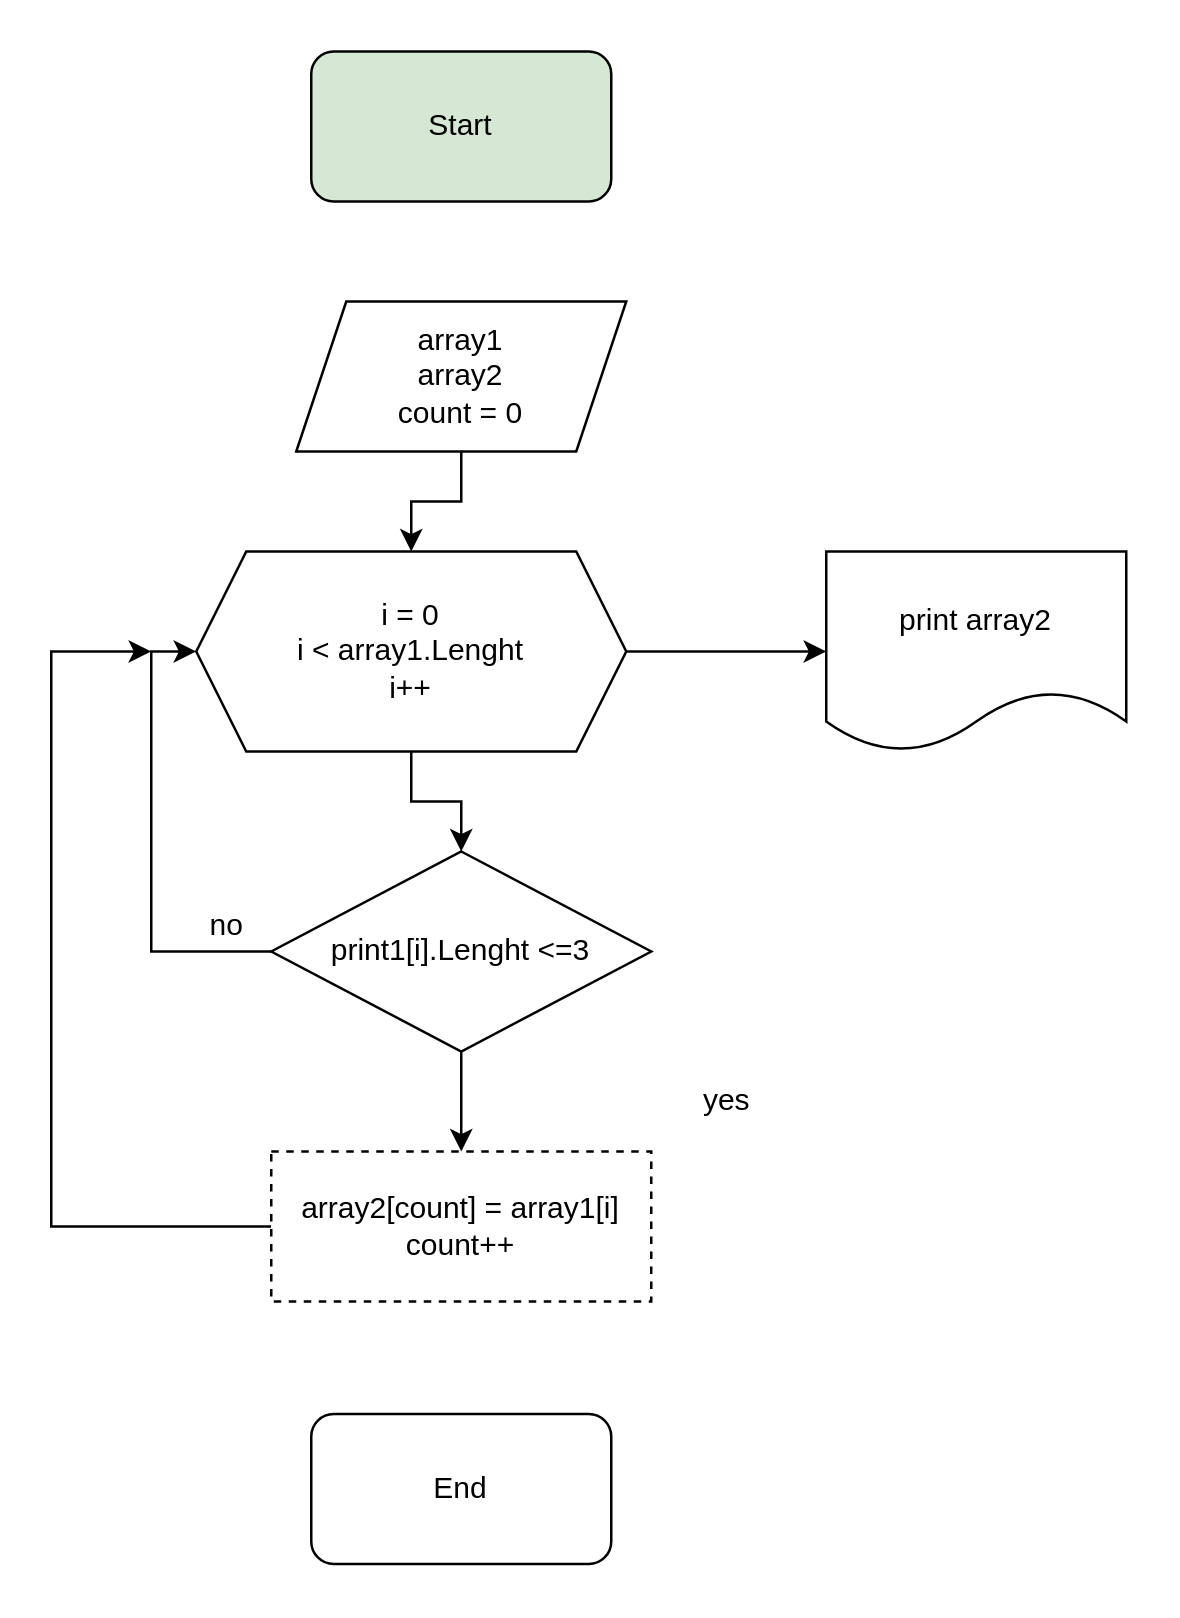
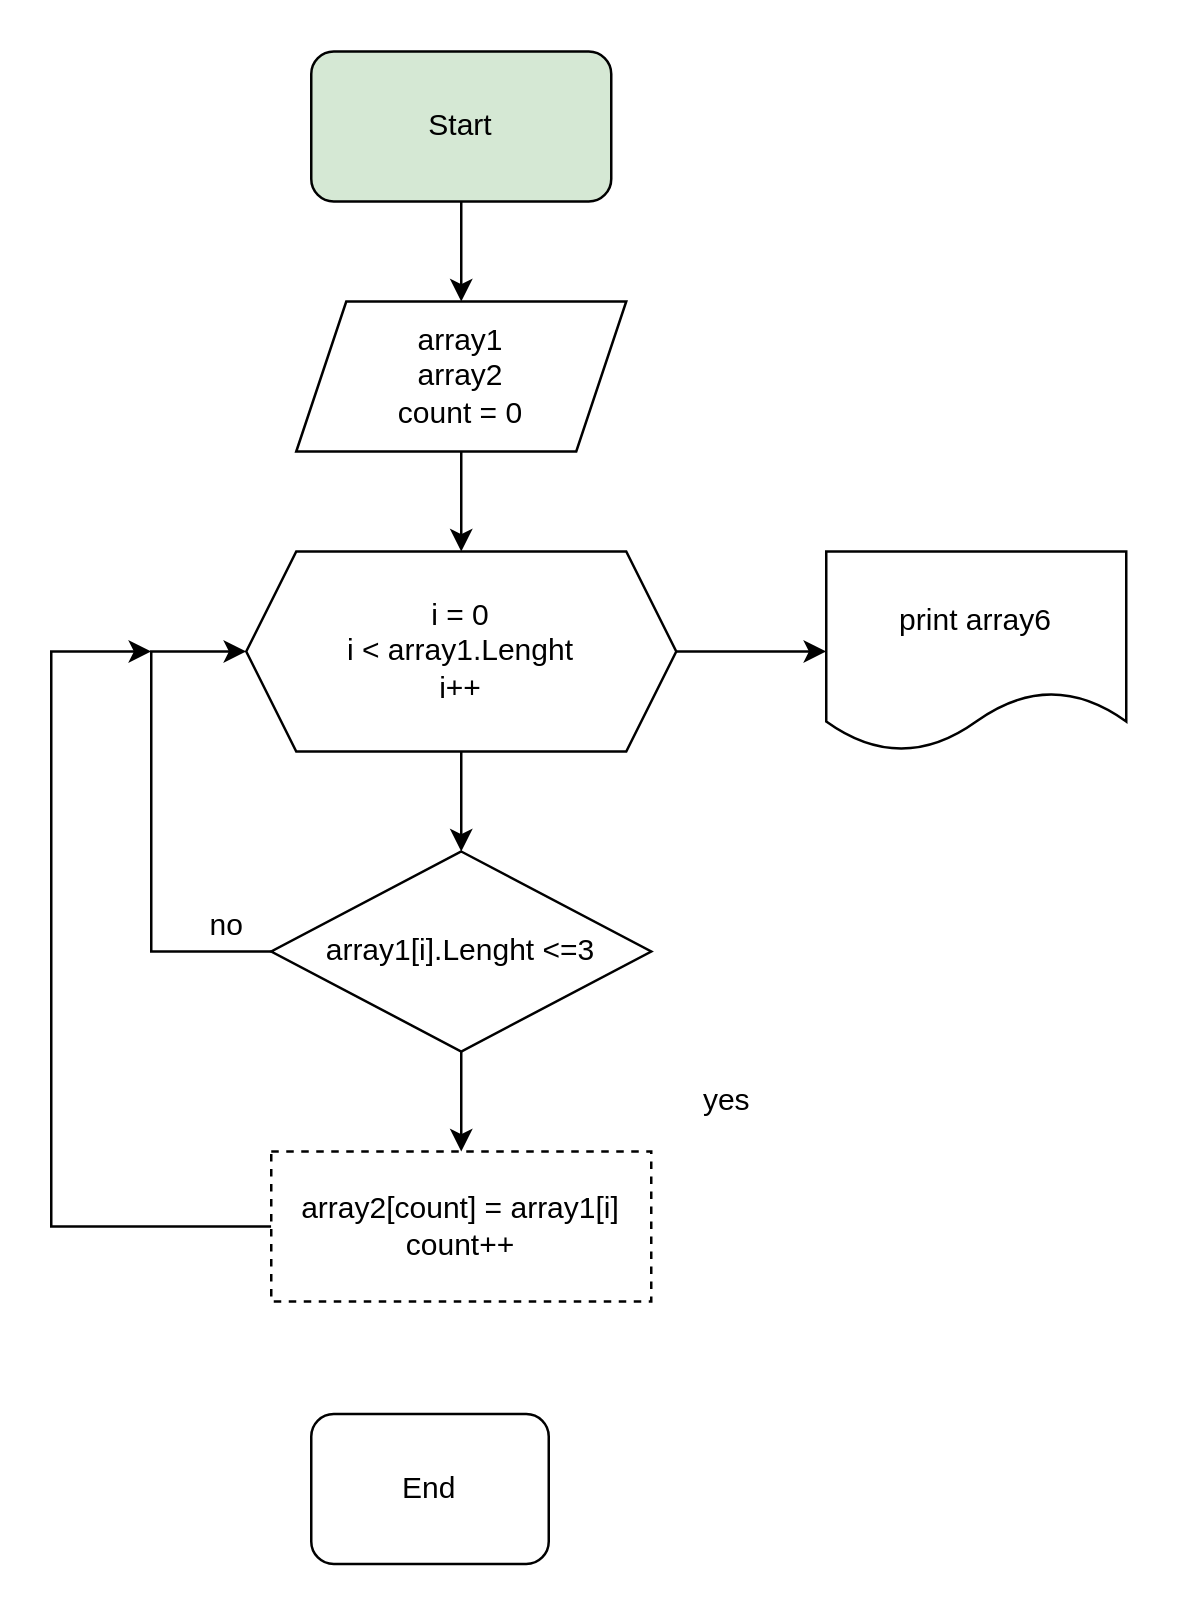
  <mxCell id="0" />
  <mxCell id="1" parent="0" />
+ <mxCell id="2" value="" style="edgeStyle=orthogonalEdgeStyle;rounded=0;orthogonalLoop=1;jettySize=auto;html=1;" edge="1" parent="1" source="3" target="7"><mxGeometry relative="1" as="geometry" /></mxCell>
  <mxCell id="3" value="Start" style="rounded=1;whiteSpace=wrap;html=1;fillColor=#d5e8d4;" vertex="1" parent="1"><mxGeometry x="124" y="20" width="120" height="60" as="geometry" /></mxCell>
  <mxCell id="4" style="edgeStyle=orthogonalEdgeStyle;rounded=0;orthogonalLoop=1;jettySize=auto;html=1;" edge="1" parent="1" source="5"><mxGeometry relative="1" as="geometry"><mxPoint x="60" y="260" as="targetPoint" /><Array as="points"><mxPoint x="20" y="490" /><mxPoint x="20" y="260" /></Array></mxGeometry></mxCell>
  <mxCell id="5" value="array2[count] = array1[i]&lt;br&gt;count++" style="rounded=0;whiteSpace=wrap;html=1;dashed=1;" vertex="1" parent="1"><mxGeometry x="108" y="460" width="152" height="60" as="geometry" /></mxCell>
  <mxCell id="6" value="" style="edgeStyle=orthogonalEdgeStyle;rounded=0;orthogonalLoop=1;jettySize=auto;html=1;" edge="1" parent="1" source="7" target="10"><mxGeometry relative="1" as="geometry" /></mxCell>
  <mxCell id="7" value="array1&lt;br&gt;array2&lt;br&gt;count = 0" style="shape=parallelogram;perimeter=parallelogramPerimeter;whiteSpace=wrap;html=1;fixedSize=1;" vertex="1" parent="1"><mxGeometry x="118" y="120" width="132" height="60" as="geometry" /></mxCell>
  <mxCell id="8" value="" style="edgeStyle=orthogonalEdgeStyle;rounded=0;orthogonalLoop=1;jettySize=auto;html=1;" edge="1" parent="1" source="10" target="13"><mxGeometry relative="1" as="geometry" /></mxCell>
  <mxCell id="9" value="" style="edgeStyle=orthogonalEdgeStyle;rounded=0;orthogonalLoop=1;jettySize=auto;html=1;" edge="1" parent="1" source="10" target="16"><mxGeometry relative="1" as="geometry" /></mxCell>
- <mxCell id="10" value="i = 0&lt;br&gt;i &amp;lt; array1.Lenght&lt;br&gt;i++" style="shape=hexagon;perimeter=hexagonPerimeter2;whiteSpace=wrap;html=1;fixedSize=1;" vertex="1" parent="1"><mxGeometry x="78" y="220" width="172" height="80" as="geometry" /></mxCell>
+ <mxCell id="10" value="i = 0&lt;br&gt;i &amp;lt; array1.Lenght&lt;br&gt;i++" style="shape=hexagon;perimeter=hexagonPerimeter2;whiteSpace=wrap;html=1;fixedSize=1;" vertex="1" parent="1"><mxGeometry x="98" y="220" width="172" height="80" as="geometry" /></mxCell>
  <mxCell id="11" value="" style="edgeStyle=orthogonalEdgeStyle;rounded=0;orthogonalLoop=1;jettySize=auto;html=1;" edge="1" parent="1" source="13" target="5"><mxGeometry relative="1" as="geometry" /></mxCell>
  <mxCell id="12" style="edgeStyle=orthogonalEdgeStyle;rounded=0;orthogonalLoop=1;jettySize=auto;html=1;entryX=0;entryY=0.5;entryDx=0;entryDy=0;" edge="1" parent="1" source="13" target="10"><mxGeometry relative="1" as="geometry"><Array as="points"><mxPoint x="60" y="380" /><mxPoint x="60" y="260" /></Array></mxGeometry></mxCell>
- <mxCell id="13" value="print1[i].Lenght &amp;lt;=3" style="rhombus;whiteSpace=wrap;html=1;" vertex="1" parent="1"><mxGeometry x="108" y="340" width="152" height="80" as="geometry" /></mxCell>
+ <mxCell id="13" value="array1[i].Lenght &amp;lt;=3" style="rhombus;whiteSpace=wrap;html=1;" vertex="1" parent="1"><mxGeometry x="108" y="340" width="152" height="80" as="geometry" /></mxCell>
  <mxCell id="14" value="yes" style="text;html=1;align=center;verticalAlign=middle;resizable=0;points=[];autosize=1;strokeColor=none;fillColor=none;" vertex="1" parent="1"><mxGeometry x="270" y="425" width="40" height="30" as="geometry" /></mxCell>
  <mxCell id="15" value="no" style="text;html=1;align=center;verticalAlign=middle;resizable=0;points=[];autosize=1;strokeColor=none;fillColor=none;" vertex="1" parent="1"><mxGeometry x="70" y="355" width="40" height="30" as="geometry" /></mxCell>
- <mxCell id="16" value="print array2" style="shape=document;whiteSpace=wrap;html=1;boundedLbl=1;" vertex="1" parent="1"><mxGeometry x="330" y="220" width="120" height="80" as="geometry" /></mxCell>
- <mxCell id="17" value="End" style="rounded=1;whiteSpace=wrap;html=1;" vertex="1" parent="1"><mxGeometry x="124" y="565" width="120" height="60" as="geometry" /></mxCell>
+ <mxCell id="16" value="print array6" style="shape=document;whiteSpace=wrap;html=1;boundedLbl=1;" vertex="1" parent="1"><mxGeometry x="330" y="220" width="120" height="80" as="geometry" /></mxCell>
+ <mxCell id="17" value="End" style="rounded=1;whiteSpace=wrap;html=1;" vertex="1" parent="1"><mxGeometry x="124" y="565" width="95" height="60" as="geometry" /></mxCell>
